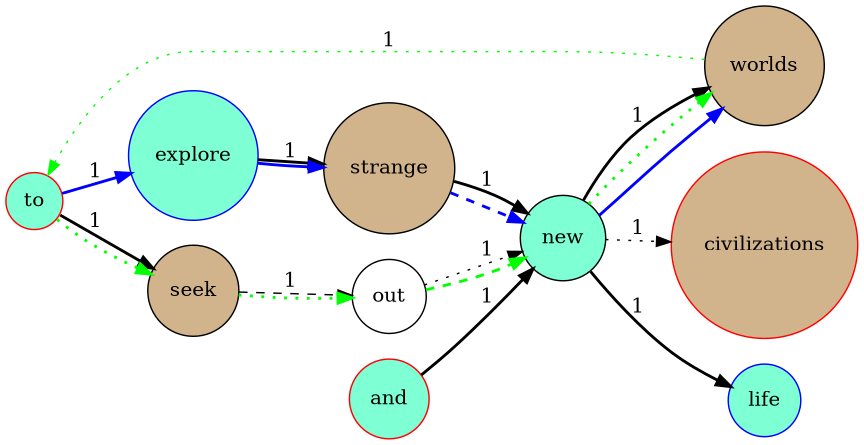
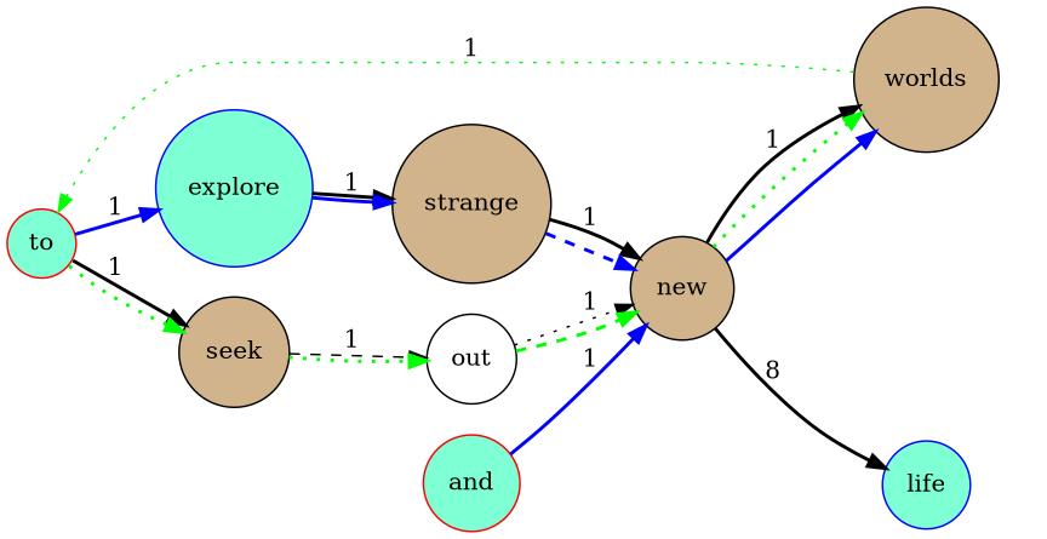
  digraph {
    rankdir=LR
    node [color=black fillcolor=aquamarine shape=circle style=filled]
    edge [style=bold]
    to [color=red]
    explore [color=blue]
    seek [fillcolor=tan]
    strange [fillcolor=tan]
    out [fillcolor=white]
    worlds [fillcolor=tan]
-   new
-   civilizations [color=red fillcolor=tan]
+   new [fillcolor=tan]
    life [color=blue]
    and [color=red]
    to -> explore [label=1 style=dotted]
    to -> explore [color=blue penwidth=2.0]
    to -> seek [label=1]
    to -> seek [color=green penwidth=2.0 style=dotted]
    explore -> strange [label=1]
    explore -> strange [color=blue penwidth=2.0]
    seek -> out [label=1 style=dashed]
    seek -> out [color=green penwidth=2.0 style=dotted]
    strange -> new [label=1]
    strange -> new [color=blue penwidth=2.0 style=dashed]
    out -> new [label=1 style=dotted]
    out -> new [color=green penwidth=2.0 style=dashed]
    worlds -> to [color=green label=1 style=dotted]
    new -> worlds [label=1]
    new -> worlds [color=blue penwidth=2.0]
    new -> worlds [color=green penwidth=2.0 style=dotted]
-   new -> civilizations [label=1 style=dotted]
-   new -> life [label=1]
-   and -> new [label=1]
+   new -> life [label=8]
+   and -> new [label=1 color=blue]
  }
